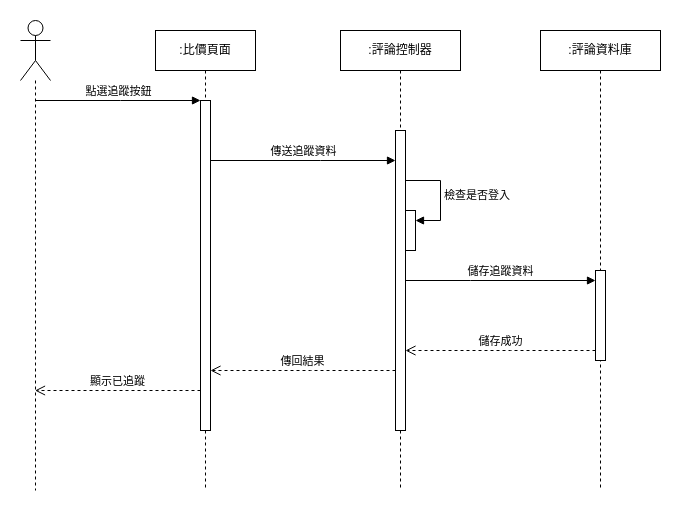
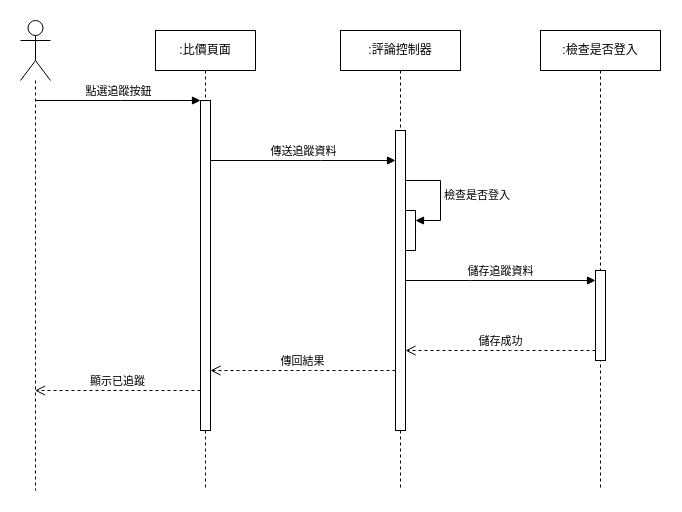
  <mxCell id="0" />
  <mxCell id="1" parent="0" />
  <mxCell id="2" value=":比價頁面" style="shape=umlLifeline;perimeter=lifelinePerimeter;whiteSpace=wrap;html=1;container=0;dropTarget=0;collapsible=0;recursiveResize=0;outlineConnect=0;portConstraint=eastwest;newEdgeStyle={&quot;edgeStyle&quot;:&quot;elbowEdgeStyle&quot;,&quot;elbow&quot;:&quot;vertical&quot;,&quot;curved&quot;:0,&quot;rounded&quot;:0};" parent="1" vertex="1"><mxGeometry x="155" y="30" width="100" height="460" as="geometry" /></mxCell>
  <mxCell id="3" value="" style="html=1;points=[];perimeter=orthogonalPerimeter;outlineConnect=0;targetShapes=umlLifeline;portConstraint=eastwest;newEdgeStyle={&quot;edgeStyle&quot;:&quot;elbowEdgeStyle&quot;,&quot;elbow&quot;:&quot;vertical&quot;,&quot;curved&quot;:0,&quot;rounded&quot;:0};" parent="2" vertex="1"><mxGeometry x="45" y="70" width="10" height="330" as="geometry" /></mxCell>
  <mxCell id="4" value="" style="shape=umlLifeline;perimeter=lifelinePerimeter;whiteSpace=wrap;html=1;container=1;dropTarget=0;collapsible=0;recursiveResize=0;outlineConnect=0;portConstraint=eastwest;newEdgeStyle={&quot;edgeStyle&quot;:&quot;elbowEdgeStyle&quot;,&quot;elbow&quot;:&quot;vertical&quot;,&quot;curved&quot;:0,&quot;rounded&quot;:0};participant=umlActor;size=60;" parent="1" vertex="1"><mxGeometry x="20" y="20" width="30" height="470" as="geometry" /></mxCell>
  <mxCell id="5" value="點選追蹤按鈕" style="html=1;verticalAlign=bottom;endArrow=block;edgeStyle=elbowEdgeStyle;elbow=vertical;curved=0;rounded=0;" parent="1" source="4" target="3" edge="1"><mxGeometry width="80" relative="1" as="geometry"><mxPoint x="34.81" y="109.997" as="sourcePoint" /><mxPoint x="200" y="109.997" as="targetPoint" /><Array as="points"><mxPoint x="120" y="100" /></Array></mxGeometry></mxCell>
  <mxCell id="6" value=":評論控制器" style="shape=umlLifeline;perimeter=lifelinePerimeter;whiteSpace=wrap;html=1;container=0;dropTarget=0;collapsible=0;recursiveResize=0;outlineConnect=0;portConstraint=eastwest;newEdgeStyle={&quot;edgeStyle&quot;:&quot;elbowEdgeStyle&quot;,&quot;elbow&quot;:&quot;vertical&quot;,&quot;curved&quot;:0,&quot;rounded&quot;:0};" parent="1" vertex="1"><mxGeometry x="340" y="30" width="120" height="460" as="geometry" /></mxCell>
  <mxCell id="7" value="" style="html=1;points=[];perimeter=orthogonalPerimeter;outlineConnect=0;targetShapes=umlLifeline;portConstraint=eastwest;newEdgeStyle={&quot;edgeStyle&quot;:&quot;elbowEdgeStyle&quot;,&quot;elbow&quot;:&quot;vertical&quot;,&quot;curved&quot;:0,&quot;rounded&quot;:0};" parent="6" vertex="1"><mxGeometry x="55" y="100" width="10" height="300" as="geometry" /></mxCell>
  <mxCell id="8" value="" style="html=1;points=[];perimeter=orthogonalPerimeter;outlineConnect=0;targetShapes=umlLifeline;portConstraint=eastwest;newEdgeStyle={&quot;edgeStyle&quot;:&quot;elbowEdgeStyle&quot;,&quot;elbow&quot;:&quot;vertical&quot;,&quot;curved&quot;:0,&quot;rounded&quot;:0};" parent="6" vertex="1"><mxGeometry x="65" y="180" width="10" height="40" as="geometry" /></mxCell>
  <mxCell id="9" value="檢查是否登入" style="html=1;align=left;spacingLeft=2;endArrow=block;rounded=0;edgeStyle=orthogonalEdgeStyle;curved=0;rounded=0;" parent="6" target="8" edge="1"><mxGeometry relative="1" as="geometry"><mxPoint x="65" y="150" as="sourcePoint" /><Array as="points"><mxPoint x="100" y="150" /><mxPoint x="100" y="190" /></Array></mxGeometry></mxCell>
  <mxCell id="10" value="傳送追蹤資料" style="html=1;verticalAlign=bottom;endArrow=block;edgeStyle=elbowEdgeStyle;elbow=vertical;curved=0;rounded=0;" parent="1" edge="1" target="7" source="3"><mxGeometry width="80" relative="1" as="geometry"><mxPoint x="209" y="240" as="sourcePoint" /><mxPoint x="394" y="240" as="targetPoint" /><Array as="points"><mxPoint x="320" y="160" /></Array></mxGeometry></mxCell>
  <mxCell id="11" value="傳回結果" style="html=1;verticalAlign=bottom;endArrow=open;dashed=1;endSize=8;edgeStyle=elbowEdgeStyle;elbow=vertical;curved=0;rounded=0;" parent="1" source="7" target="3" edge="1"><mxGeometry relative="1" as="geometry"><mxPoint x="210" y="210" as="targetPoint" /><Array as="points"><mxPoint x="310" y="370" /></Array><mxPoint x="400" y="210" as="sourcePoint" /></mxGeometry></mxCell>
- <mxCell id="12" value=":評論資料庫" style="shape=umlLifeline;perimeter=lifelinePerimeter;whiteSpace=wrap;html=1;container=0;dropTarget=0;collapsible=0;recursiveResize=0;outlineConnect=0;portConstraint=eastwest;newEdgeStyle={&quot;edgeStyle&quot;:&quot;elbowEdgeStyle&quot;,&quot;elbow&quot;:&quot;vertical&quot;,&quot;curved&quot;:0,&quot;rounded&quot;:0};" parent="1" vertex="1"><mxGeometry x="540" y="30" width="120" height="460" as="geometry" /></mxCell>
+ <mxCell id="12" value=":檢查是否登入" style="shape=umlLifeline;perimeter=lifelinePerimeter;whiteSpace=wrap;html=1;container=0;dropTarget=0;collapsible=0;recursiveResize=0;outlineConnect=0;portConstraint=eastwest;newEdgeStyle={&quot;edgeStyle&quot;:&quot;elbowEdgeStyle&quot;,&quot;elbow&quot;:&quot;vertical&quot;,&quot;curved&quot;:0,&quot;rounded&quot;:0};" parent="1" vertex="1"><mxGeometry x="540" y="30" width="120" height="460" as="geometry" /></mxCell>
  <mxCell id="13" value="" style="html=1;points=[];perimeter=orthogonalPerimeter;outlineConnect=0;targetShapes=umlLifeline;portConstraint=eastwest;newEdgeStyle={&quot;edgeStyle&quot;:&quot;elbowEdgeStyle&quot;,&quot;elbow&quot;:&quot;vertical&quot;,&quot;curved&quot;:0,&quot;rounded&quot;:0};" parent="12" vertex="1"><mxGeometry x="55" y="240" width="10" height="90" as="geometry" /></mxCell>
  <mxCell id="14" value="儲存追蹤資料" style="html=1;verticalAlign=bottom;endArrow=block;edgeStyle=elbowEdgeStyle;elbow=vertical;curved=0;rounded=0;" parent="1" source="7" target="13" edge="1"><mxGeometry width="80" relative="1" as="geometry"><mxPoint x="410" y="150" as="sourcePoint" /><mxPoint x="595" y="150" as="targetPoint" /><Array as="points"><mxPoint x="470" y="280" /></Array></mxGeometry></mxCell>
  <mxCell id="15" value="儲存成功" style="html=1;verticalAlign=bottom;endArrow=open;dashed=1;endSize=8;edgeStyle=elbowEdgeStyle;elbow=vertical;curved=0;rounded=0;" parent="1" source="13" target="7" edge="1"><mxGeometry relative="1" as="geometry"><mxPoint x="400" y="350" as="targetPoint" /><Array as="points"><mxPoint x="510" y="350" /></Array><mxPoint x="605" y="290" as="sourcePoint" /></mxGeometry></mxCell>
  <mxCell id="16" value="顯示已追蹤" style="html=1;verticalAlign=bottom;endArrow=open;dashed=1;endSize=8;edgeStyle=elbowEdgeStyle;elbow=vertical;curved=0;rounded=0;" parent="1" source="3" target="4" edge="1"><mxGeometry x="0.002" relative="1" as="geometry"><mxPoint x="30" y="160" as="targetPoint" /><Array as="points"><mxPoint x="110" y="390" /></Array><mxPoint x="195" y="160" as="sourcePoint" /><mxPoint as="offset" /></mxGeometry></mxCell>
